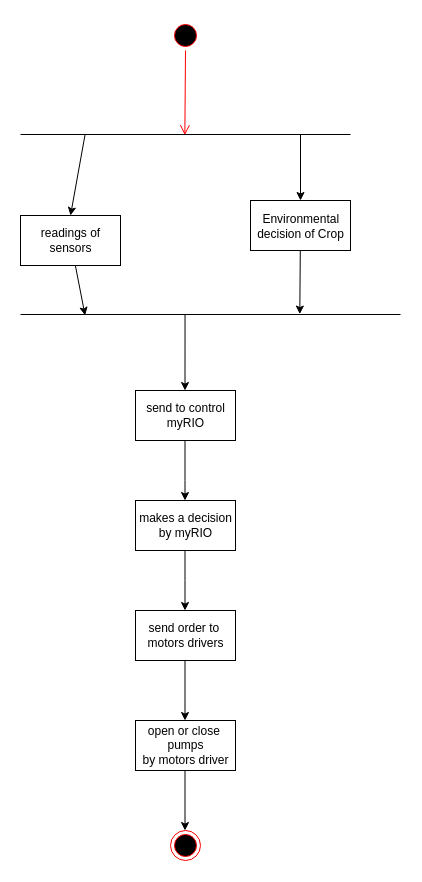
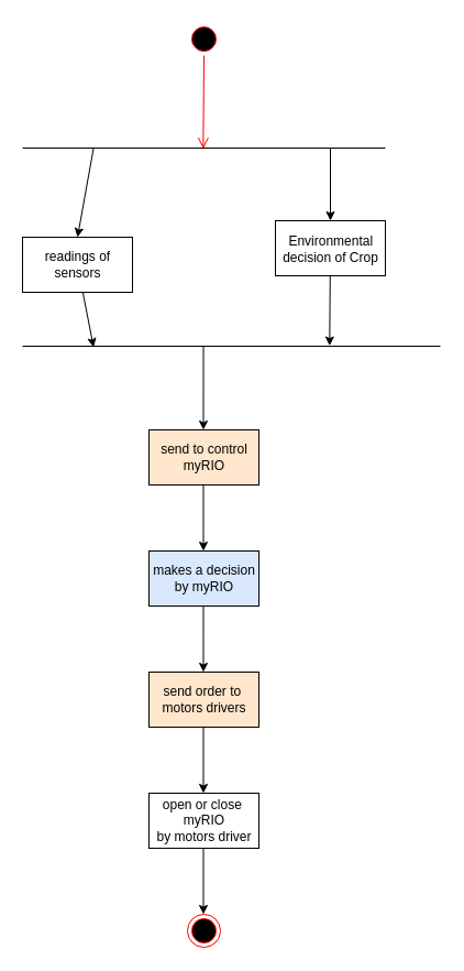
  <mxCell id="0" />
  <mxCell id="1" parent="0" />
  <mxCell id="2" style="edgeStyle=none;rounded=0;orthogonalLoop=1;jettySize=auto;html=1;entryX=0.17;entryY=0.617;entryDx=0;entryDy=0;entryPerimeter=0;" parent="1" source="3" target="21" edge="1"><mxGeometry relative="1" as="geometry" /></mxCell>
  <mxCell id="3" value="readings of&lt;br&gt;sensors" style="html=1;dashed=0;whitespace=wrap;" parent="1" vertex="1"><mxGeometry x="20" y="215" width="100" height="50" as="geometry" /></mxCell>
  <mxCell id="4" value="" style="endArrow=classic;html=1;rounded=0;exitX=0.433;exitY=0.53;exitDx=0;exitDy=0;exitPerimeter=0;" parent="1" source="21" edge="1"><mxGeometry width="50" height="50" relative="1" as="geometry"><mxPoint x="184.5" y="330" as="sourcePoint" /><mxPoint x="184.5" y="390" as="targetPoint" /></mxGeometry></mxCell>
  <mxCell id="5" value="" style="ellipse;html=1;shape=startState;fillColor=#000000;strokeColor=#ff0000;" parent="1" vertex="1"><mxGeometry x="170" width="30" height="30" as="geometry" y="20" /></mxCell>
  <mxCell id="6" value="" style="html=1;verticalAlign=bottom;endArrow=open;endSize=8;strokeColor=#ff0000;rounded=0;entryX=0.498;entryY=0.588;entryDx=0;entryDy=0;entryPerimeter=0;" parent="1" source="5" target="16" edge="1"><mxGeometry relative="1" as="geometry"><mxPoint x="185" y="120" as="targetPoint" /></mxGeometry></mxCell>
- <mxCell id="7" value="send to control&lt;br&gt;myRIO" style="html=1;dashed=0;whitespace=wrap;" parent="1" vertex="1"><mxGeometry x="135" y="390" width="100" height="50" as="geometry" /></mxCell>
+ <mxCell id="7" value="send to control&lt;br&gt;myRIO" style="html=1;dashed=0;whitespace=wrap;fillColor=#ffe6cc;" parent="1" vertex="1"><mxGeometry x="135" y="390" width="100" height="50" as="geometry" /></mxCell>
  <mxCell id="8" value="" style="endArrow=classic;html=1;rounded=0;" parent="1" edge="1"><mxGeometry width="50" height="50" relative="1" as="geometry"><mxPoint x="184.5" y="440" as="sourcePoint" /><mxPoint x="184.5" y="500" as="targetPoint" /><Array as="points"><mxPoint x="184.5" y="480" /></Array></mxGeometry></mxCell>
- <mxCell id="9" value="makes a decision&lt;br&gt;by myRIO" style="html=1;dashed=0;whitespace=wrap;" parent="1" vertex="1"><mxGeometry x="135" y="500" width="100" height="50" as="geometry" /></mxCell>
+ <mxCell id="9" value="makes a decision&lt;br&gt;by myRIO" style="html=1;dashed=0;whitespace=wrap;fillColor=#dae8fc;" parent="1" vertex="1"><mxGeometry x="135" y="500" width="100" height="50" as="geometry" /></mxCell>
  <mxCell id="10" value="" style="endArrow=classic;html=1;rounded=0;" parent="1" edge="1"><mxGeometry width="50" height="50" relative="1" as="geometry"><mxPoint x="184.5" y="550" as="sourcePoint" /><mxPoint x="184.5" y="610" as="targetPoint" /><Array as="points"><mxPoint x="184.5" y="580" /></Array></mxGeometry></mxCell>
- <mxCell id="11" value="send order to&amp;nbsp;&lt;br&gt;motors drivers" style="html=1;dashed=0;whitespace=wrap;" parent="1" vertex="1"><mxGeometry x="135" y="610" width="100" height="50" as="geometry" /></mxCell>
+ <mxCell id="11" value="send order to&amp;nbsp;&lt;br&gt;motors drivers" style="html=1;dashed=0;whitespace=wrap;fillColor=#ffe6cc;" parent="1" vertex="1"><mxGeometry x="135" y="610" width="100" height="50" as="geometry" /></mxCell>
  <mxCell id="12" value="" style="endArrow=classic;html=1;rounded=0;" parent="1" edge="1"><mxGeometry width="50" height="50" relative="1" as="geometry"><mxPoint x="184.5" y="660" as="sourcePoint" /><mxPoint x="184.5" y="720" as="targetPoint" /></mxGeometry></mxCell>
- <mxCell id="13" value="open or close&amp;nbsp;&lt;br&gt;pumps&lt;br&gt;by motors driver" style="html=1;dashed=0;whitespace=wrap;" parent="1" vertex="1"><mxGeometry x="135" y="720" width="100" height="50" as="geometry" /></mxCell>
+ <mxCell id="13" value="open or close&amp;nbsp;&lt;br&gt;myRIO&lt;br&gt;by motors driver" style="html=1;dashed=0;whitespace=wrap;" parent="1" vertex="1"><mxGeometry x="135" y="720" width="100" height="50" as="geometry" /></mxCell>
  <mxCell id="14" value="" style="endArrow=classic;html=1;rounded=0;" parent="1" edge="1"><mxGeometry width="50" height="50" relative="1" as="geometry"><mxPoint x="184.5" y="770" as="sourcePoint" /><mxPoint x="184.5" y="830" as="targetPoint" /></mxGeometry></mxCell>
  <mxCell id="15" value="" style="ellipse;html=1;shape=endState;fillColor=#000000;strokeColor=#ff0000;" parent="1" vertex="1"><mxGeometry x="170" y="830" width="30" height="30" as="geometry" /></mxCell>
  <mxCell id="16" value="" style="line;strokeWidth=1;fillColor=none;align=left;verticalAlign=middle;spacingTop=-1;spacingLeft=3;spacingRight=3;rotatable=0;labelPosition=right;points=[];portConstraint=eastwest;strokeColor=inherit;" parent="1" vertex="1"><mxGeometry x="20" y="130" width="330" height="8" as="geometry" /></mxCell>
  <mxCell id="17" value="" style="endArrow=classic;html=1;rounded=0;entryX=0.5;entryY=0;entryDx=0;entryDy=0;exitX=0.196;exitY=0.436;exitDx=0;exitDy=0;exitPerimeter=0;" parent="1" source="16" target="3" edge="1"><mxGeometry width="50" height="50" relative="1" as="geometry"><mxPoint x="-130" y="220" as="sourcePoint" /><mxPoint x="-80" y="170" as="targetPoint" /></mxGeometry></mxCell>
  <mxCell id="18" style="edgeStyle=none;rounded=0;orthogonalLoop=1;jettySize=auto;html=1;entryX=0.735;entryY=0.447;entryDx=0;entryDy=0;entryPerimeter=0;" parent="1" source="19" target="21" edge="1"><mxGeometry relative="1" as="geometry"><mxPoint x="300" y="310" as="targetPoint" /></mxGeometry></mxCell>
  <mxCell id="19" value="&lt;font size=&quot;1&quot;&gt;&lt;span style=&quot;font-size: 14px;&quot;&gt;&amp;nbsp;&lt;/span&gt;&lt;/font&gt;Environmental&amp;nbsp;&lt;div&gt;decision&amp;nbsp;&lt;span style=&quot;background-color: initial;&quot;&gt;of Crop&lt;/span&gt;&lt;/div&gt;" style="html=1;dashed=0;whitespace=wrap;" parent="1" vertex="1"><mxGeometry x="250" y="200" width="100" height="50" as="geometry" /></mxCell>
  <mxCell id="20" value="" style="endArrow=classic;html=1;rounded=0;entryX=0.5;entryY=0;entryDx=0;entryDy=0;" parent="1" target="19" edge="1"><mxGeometry width="50" height="50" relative="1" as="geometry"><mxPoint x="300" y="134" as="sourcePoint" /><mxPoint x="250" y="150" as="targetPoint" /></mxGeometry></mxCell>
  <mxCell id="21" value="" style="line;strokeWidth=1;fillColor=none;align=left;verticalAlign=middle;spacingTop=-1;spacingLeft=3;spacingRight=3;rotatable=0;labelPosition=right;points=[];portConstraint=eastwest;strokeColor=inherit;" parent="1" vertex="1"><mxGeometry x="20" y="310" width="380" height="8" as="geometry" /></mxCell>
